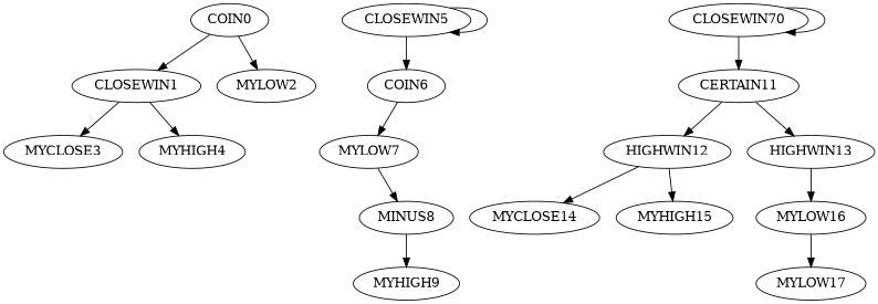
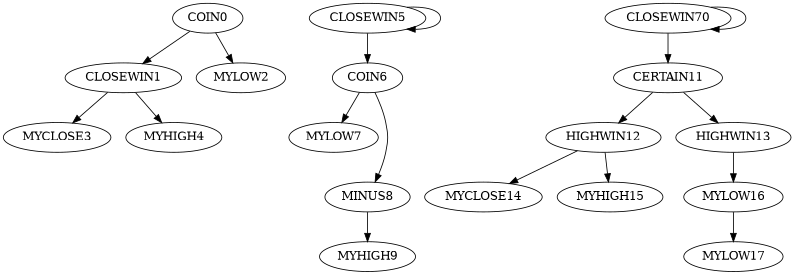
  digraph {
    COIN0
    CLOSEWIN1
    MYLOW2
    MYCLOSE3
    MYHIGH4
    CLOSEWIN5
    COIN6
    MYLOW7
    MINUS8
    MYHIGH9
    n11 [label=CLOSEWIN70]
    CERTAIN11
    HIGHWIN12
    HIGHWIN13
    MYCLOSE14
    MYHIGH15
    MYLOW16
    MYLOW17
    COIN0 -> CLOSEWIN1
    COIN0 -> MYLOW2
    CLOSEWIN1 -> MYCLOSE3
    CLOSEWIN1 -> MYHIGH4
    CLOSEWIN5 -> CLOSEWIN5
    CLOSEWIN5 -> COIN6
    COIN6 -> MYLOW7
-   MYLOW7 -> MINUS8
+   COIN6 -> MINUS8
    MINUS8 -> MYHIGH9
    n11 -> n11
    n11 -> CERTAIN11
    CERTAIN11 -> HIGHWIN12
    CERTAIN11 -> HIGHWIN13
    HIGHWIN12 -> MYCLOSE14
    HIGHWIN12 -> MYHIGH15
    HIGHWIN13 -> MYLOW16
    MYLOW16 -> MYLOW17
  }
